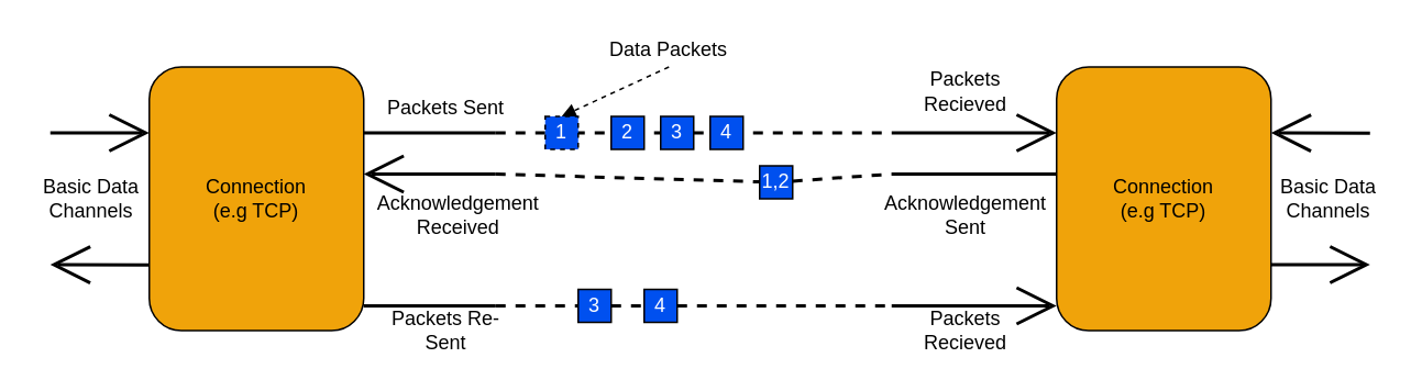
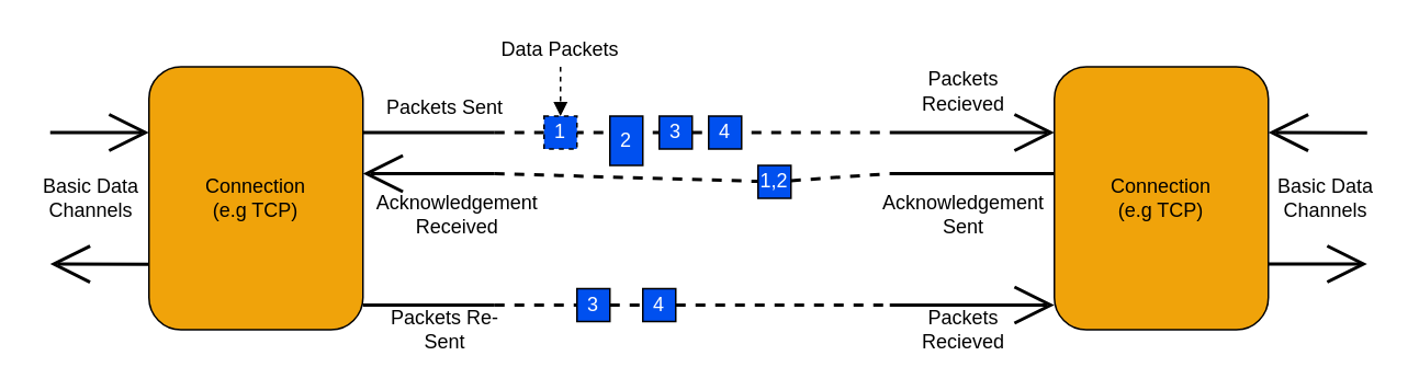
  <mxCell id="0" />
  <mxCell id="1" parent="0" />
  <mxCell id="2" style="edgeStyle=none;html=1;exitX=1;exitY=0.25;exitDx=0;exitDy=0;endArrow=none;endFill=0;strokeWidth=2;" edge="1" parent="1" source="3"><mxGeometry relative="1" as="geometry"><mxPoint x="300" y="80" as="targetPoint" /></mxGeometry></mxCell>
  <mxCell id="3" value="Connection&lt;br&gt;(e.g TCP)" style="rounded=1;whiteSpace=wrap;html=1;fillColor=#f0a30a;fontColor=#000000;strokeColor=#000000;" vertex="1" parent="1"><mxGeometry x="90" y="40" width="130" height="160" as="geometry" /></mxCell>
  <mxCell id="4" value="Connection&lt;br&gt;(e.g TCP)" style="rounded=1;whiteSpace=wrap;html=1;fillColor=#f0a30a;fontColor=#000000;strokeColor=#000000;" vertex="1" parent="1"><mxGeometry x="640" y="40" width="130" height="160" as="geometry" /></mxCell>
  <mxCell id="5" value="" style="endArrow=none;dashed=1;html=1;strokeWidth=2;" edge="1" parent="1"><mxGeometry width="50" height="50" relative="1" as="geometry"><mxPoint x="300" y="80" as="sourcePoint" /><mxPoint x="540" y="80" as="targetPoint" /></mxGeometry></mxCell>
  <mxCell id="6" style="edgeStyle=none;html=1;endArrow=open;endFill=0;entryX=0;entryY=0.25;entryDx=0;entryDy=0;strokeWidth=2;endSize=20;" edge="1" parent="1" target="4"><mxGeometry relative="1" as="geometry"><mxPoint x="320" y="90" as="targetPoint" /><mxPoint x="540" y="80" as="sourcePoint" /></mxGeometry></mxCell>
  <mxCell id="7" value="Packets Recieved" style="text;html=1;strokeColor=none;fillColor=none;align=center;verticalAlign=middle;whiteSpace=wrap;rounded=0;" vertex="1" parent="1"><mxGeometry x="550" y="40" width="70" height="30" as="geometry" /></mxCell>
  <mxCell id="8" style="edgeStyle=none;html=1;endArrow=none;endFill=0;strokeWidth=2;entryX=0;entryY=0.75;entryDx=0;entryDy=0;" edge="1" parent="1"><mxGeometry relative="1" as="geometry"><mxPoint x="640" y="105" as="targetPoint" /><mxPoint x="540" y="105" as="sourcePoint" /></mxGeometry></mxCell>
  <mxCell id="9" style="edgeStyle=none;html=1;endArrow=open;endFill=0;entryX=1;entryY=0.75;entryDx=0;entryDy=0;strokeWidth=2;endSize=20;" edge="1" parent="1"><mxGeometry relative="1" as="geometry"><mxPoint x="220" y="105" as="targetPoint" /><mxPoint x="300" y="105" as="sourcePoint" /></mxGeometry></mxCell>
  <mxCell id="10" value="" style="endArrow=none;dashed=1;html=1;strokeWidth=2;startArrow=none;" edge="1" parent="1" source="31"><mxGeometry width="50" height="50" relative="1" as="geometry"><mxPoint x="300" y="105" as="sourcePoint" /><mxPoint x="540" y="105" as="targetPoint" /></mxGeometry></mxCell>
  <mxCell id="11" style="edgeStyle=none;html=1;endArrow=open;endFill=0;entryX=0;entryY=0.25;entryDx=0;entryDy=0;strokeWidth=2;endSize=20;" edge="1" parent="1"><mxGeometry relative="1" as="geometry"><mxPoint x="90" y="80" as="targetPoint" /><mxPoint x="30" y="80" as="sourcePoint" /></mxGeometry></mxCell>
  <mxCell id="12" value="Packets Sent" style="text;html=1;strokeColor=none;fillColor=none;align=center;verticalAlign=middle;whiteSpace=wrap;rounded=0;" vertex="1" parent="1"><mxGeometry x="230" y="50" width="80" height="30" as="geometry" /></mxCell>
  <mxCell id="13" style="edgeStyle=none;html=1;endArrow=open;endFill=0;strokeWidth=2;endSize=20;" edge="1" parent="1"><mxGeometry relative="1" as="geometry"><mxPoint x="30" y="160" as="targetPoint" /><mxPoint x="90" y="160.16" as="sourcePoint" /></mxGeometry></mxCell>
  <mxCell id="14" value="Basic Data Channels" style="text;html=1;strokeColor=none;fillColor=none;align=center;verticalAlign=middle;whiteSpace=wrap;rounded=0;" vertex="1" parent="1"><mxGeometry x="20" y="105" width="70" height="30" as="geometry" /></mxCell>
  <mxCell id="15" style="edgeStyle=none;html=1;endArrow=open;endFill=0;entryX=0;entryY=0.25;entryDx=0;entryDy=0;strokeWidth=2;endSize=20;" edge="1" parent="1"><mxGeometry relative="1" as="geometry"><mxPoint x="830" y="160" as="targetPoint" /><mxPoint x="770" y="160" as="sourcePoint" /></mxGeometry></mxCell>
  <mxCell id="16" style="edgeStyle=none;html=1;endArrow=open;endFill=0;strokeWidth=2;endSize=20;" edge="1" parent="1"><mxGeometry relative="1" as="geometry"><mxPoint x="770" y="80" as="targetPoint" /><mxPoint x="830" y="80.16" as="sourcePoint" /></mxGeometry></mxCell>
  <mxCell id="17" value="Basic Data Channels" style="text;html=1;strokeColor=none;fillColor=none;align=center;verticalAlign=middle;whiteSpace=wrap;rounded=0;" vertex="1" parent="1"><mxGeometry x="770" y="105" width="70" height="30" as="geometry" /></mxCell>
  <mxCell id="18" style="edgeStyle=none;html=1;exitX=0.5;exitY=1;exitDx=0;exitDy=0;entryX=0.5;entryY=0;entryDx=0;entryDy=0;endArrow=block;endFill=1;dashed=1;" edge="1" parent="1" source="19" target="27"><mxGeometry relative="1" as="geometry" /></mxCell>
- <mxCell id="19" value="Data Packets" style="text;html=1;strokeColor=none;fillColor=none;align=center;verticalAlign=middle;whiteSpace=wrap;rounded=0;" vertex="1" parent="1"><mxGeometry x="365" y="20" width="80" height="20" as="geometry" /></mxCell>
+ <mxCell id="19" value="Data Packets" style="text;html=1;strokeColor=none;fillColor=none;align=center;verticalAlign=middle;whiteSpace=wrap;rounded=0;" vertex="1" parent="1"><mxGeometry x="300" y="20" width="80" height="20" as="geometry" /></mxCell>
  <mxCell id="20" value="Acknowledgement Received" style="text;html=1;strokeColor=none;fillColor=none;align=center;verticalAlign=middle;whiteSpace=wrap;rounded=0;" vertex="1" parent="1"><mxGeometry x="235" y="115" width="85" height="30" as="geometry" /></mxCell>
  <mxCell id="21" value="Acknowledgement Sent" style="text;html=1;strokeColor=none;fillColor=none;align=center;verticalAlign=middle;whiteSpace=wrap;rounded=0;" vertex="1" parent="1"><mxGeometry x="540" y="115" width="90" height="30" as="geometry" /></mxCell>
  <mxCell id="22" style="edgeStyle=none;html=1;exitX=1;exitY=0.25;exitDx=0;exitDy=0;endArrow=none;endFill=0;strokeWidth=2;" edge="1" parent="1"><mxGeometry relative="1" as="geometry"><mxPoint x="300" y="185" as="targetPoint" /><mxPoint x="220" y="185" as="sourcePoint" /></mxGeometry></mxCell>
  <mxCell id="23" value="" style="endArrow=none;dashed=1;html=1;strokeWidth=2;startArrow=none;" edge="1" parent="1" source="35"><mxGeometry width="50" height="50" relative="1" as="geometry"><mxPoint x="300" y="185" as="sourcePoint" /><mxPoint x="540" y="185" as="targetPoint" /></mxGeometry></mxCell>
  <mxCell id="24" style="edgeStyle=none;html=1;endArrow=open;endFill=0;entryX=0;entryY=0.25;entryDx=0;entryDy=0;strokeWidth=2;endSize=20;" edge="1" parent="1"><mxGeometry relative="1" as="geometry"><mxPoint x="640" y="185" as="targetPoint" /><mxPoint x="540" y="185" as="sourcePoint" /></mxGeometry></mxCell>
  <mxCell id="25" value="Packets Recieved" style="text;html=1;strokeColor=none;fillColor=none;align=center;verticalAlign=middle;whiteSpace=wrap;rounded=0;" vertex="1" parent="1"><mxGeometry x="550" y="185" width="70" height="30" as="geometry" /></mxCell>
  <mxCell id="26" value="Packets Re-Sent" style="text;html=1;strokeColor=none;fillColor=none;align=center;verticalAlign=middle;whiteSpace=wrap;rounded=0;" vertex="1" parent="1"><mxGeometry x="230" y="185" width="80" height="30" as="geometry" /></mxCell>
  <mxCell id="27" value="1" style="rounded=0;whiteSpace=wrap;html=1;strokeColor=#000000;fillColor=#0050ef;fontColor=#ffffff;dashed=1;" vertex="1" parent="1"><mxGeometry x="330" y="70" width="20" height="20" as="geometry" /></mxCell>
- <mxCell id="28" value="2" style="rounded=0;whiteSpace=wrap;html=1;strokeColor=#000000;fillColor=#0050ef;fontColor=#ffffff;" vertex="1" parent="1"><mxGeometry x="370" y="70" width="20" height="20" as="geometry" /></mxCell>
+ <mxCell id="28" value="2" style="rounded=0;whiteSpace=wrap;html=1;strokeColor=#000000;fillColor=#0050ef;fontColor=#ffffff;" vertex="1" parent="1"><mxGeometry x="370" y="70" width="20" height="30" as="geometry" /></mxCell>
  <mxCell id="29" value="3" style="rounded=0;whiteSpace=wrap;html=1;strokeColor=#000000;fillColor=#0050ef;fontColor=#ffffff;" vertex="1" parent="1"><mxGeometry x="400" y="70" width="20" height="20" as="geometry" /></mxCell>
  <mxCell id="30" value="4" style="rounded=0;whiteSpace=wrap;html=1;strokeColor=#000000;fillColor=#0050ef;fontColor=#ffffff;" vertex="1" parent="1"><mxGeometry x="430" y="70" width="20" height="20" as="geometry" /></mxCell>
  <mxCell id="31" value="1,2" style="rounded=0;whiteSpace=wrap;html=1;strokeColor=#000000;fillColor=#0050ef;fontColor=#ffffff;" vertex="1" parent="1"><mxGeometry x="460" y="100" width="20" height="20" as="geometry" /></mxCell>
  <mxCell id="32" value="" style="endArrow=none;dashed=1;html=1;strokeWidth=2;" edge="1" parent="1" target="31"><mxGeometry width="50" height="50" relative="1" as="geometry"><mxPoint x="300" y="105" as="sourcePoint" /><mxPoint x="540" y="105" as="targetPoint" /></mxGeometry></mxCell>
  <mxCell id="33" value="3" style="rounded=0;whiteSpace=wrap;html=1;strokeColor=#000000;fillColor=#0050ef;fontColor=#ffffff;" vertex="1" parent="1"><mxGeometry x="350" y="175" width="20" height="20" as="geometry" /></mxCell>
  <mxCell id="34" value="" style="endArrow=none;dashed=1;html=1;strokeWidth=2;" edge="1" parent="1" target="33"><mxGeometry width="50" height="50" relative="1" as="geometry"><mxPoint x="300" y="185" as="sourcePoint" /><mxPoint x="540" y="185" as="targetPoint" /></mxGeometry></mxCell>
  <mxCell id="35" value="4" style="rounded=0;whiteSpace=wrap;html=1;strokeColor=#000000;fillColor=#0050ef;fontColor=#ffffff;" vertex="1" parent="1"><mxGeometry x="390" y="175" width="20" height="20" as="geometry" /></mxCell>
  <mxCell id="36" value="" style="endArrow=none;dashed=1;html=1;strokeWidth=2;startArrow=none;" edge="1" parent="1" source="33" target="35"><mxGeometry width="50" height="50" relative="1" as="geometry"><mxPoint x="370" y="185" as="sourcePoint" /><mxPoint x="540" y="185" as="targetPoint" /></mxGeometry></mxCell>
